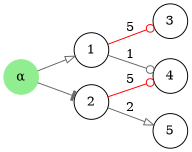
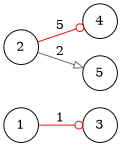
  digraph {
    rankdir=LR
    node [shape=circle]
    edge [arrowhead=odot color=gray40]
    n1 [label=1]
    n2 [label=3]
    n3 [label=4]
    n4 [label=2]
    n5 [label=5]
-   n6 [color=lightgreen label="α" style=filled]
-   n1 -> n2 [color=red label=5]
-   n1 -> n3 [label=1]
+   n1 -> n2 [color=red label=1]
    n4 -> n3 [color=red label=5]
    n4 -> n5 [arrowhead=onormal label=2]
-   n6 -> n1 [arrowhead=onormal]
-   n6 -> n4 [arrowhead=tee]
  }
